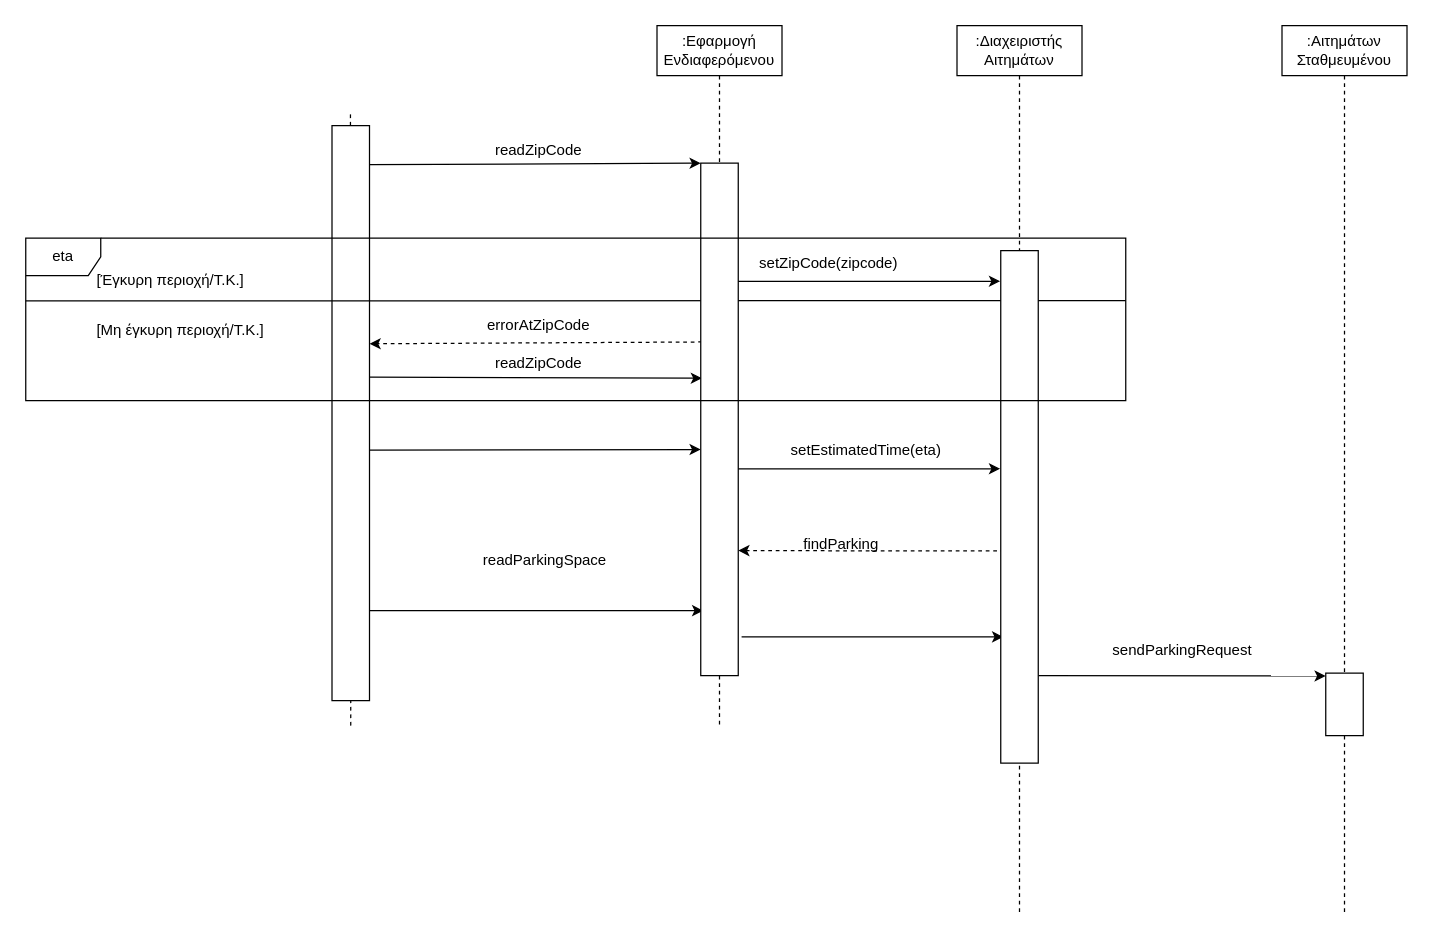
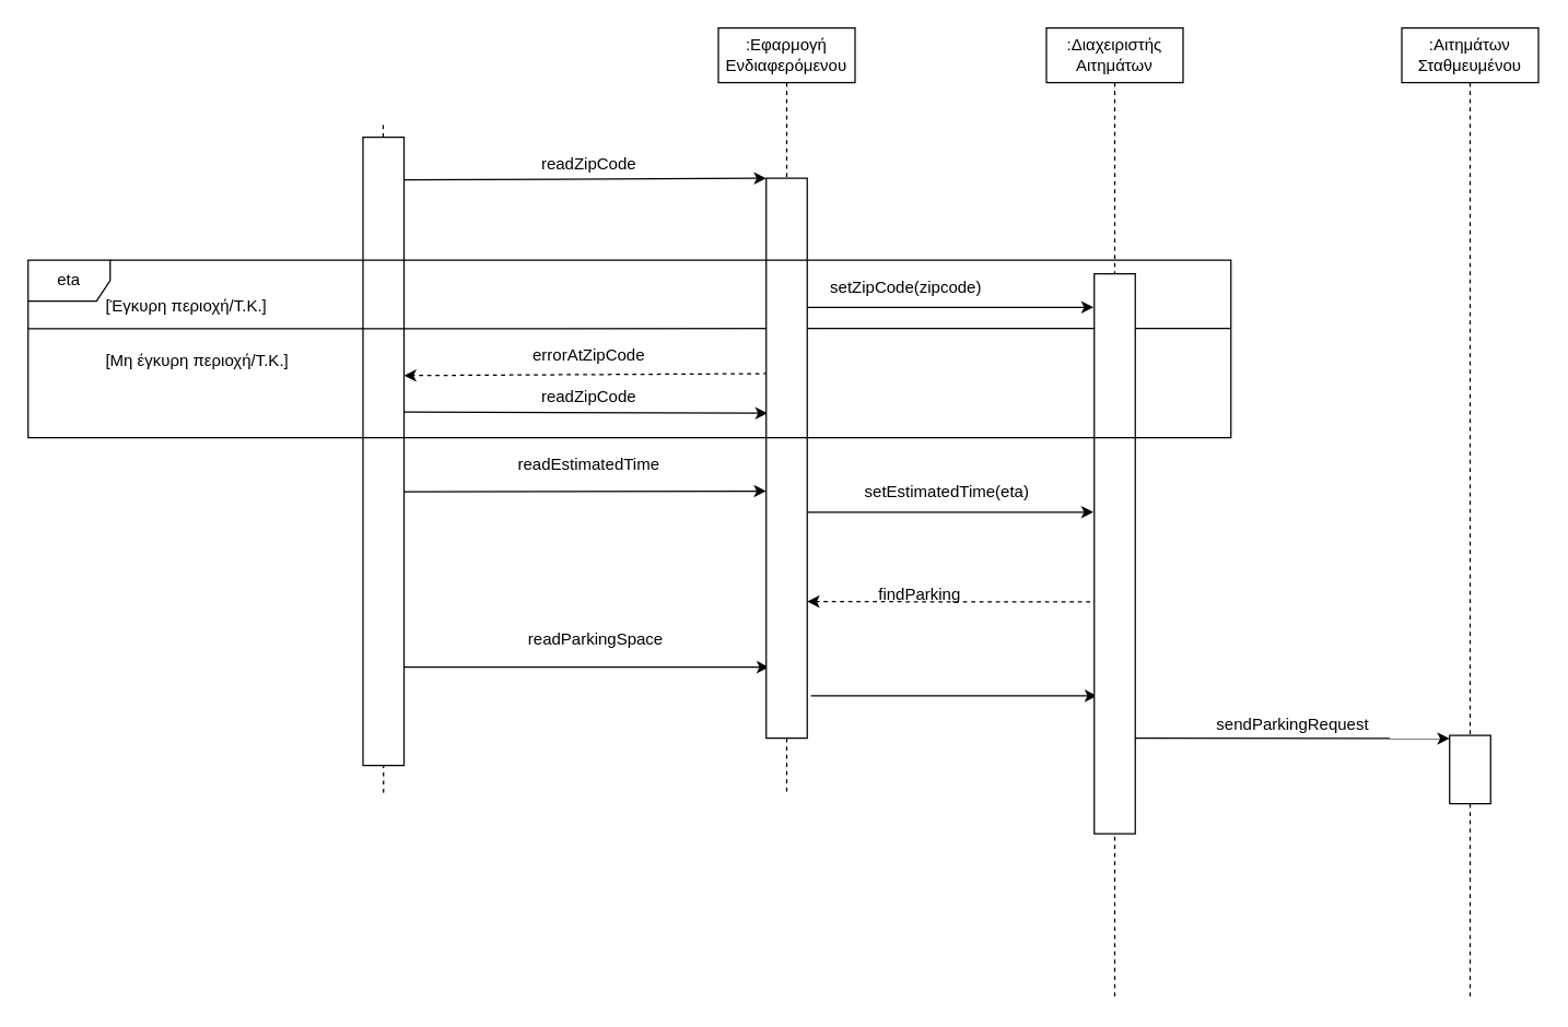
  <mxCell id="0" />
  <mxCell id="1" parent="0" />
  <mxCell id="2" value=":Εφαρμογή&lt;br&gt;Ενδιαφερόμενου" style="shape=umlLifeline;perimeter=lifelinePerimeter;whiteSpace=wrap;html=1;container=1;collapsible=0;recursiveResize=0;outlineConnect=0;" vertex="1" parent="1"><mxGeometry x="525" y="20" width="100" height="560" as="geometry" /></mxCell>
  <mxCell id="3" value="" style="endArrow=none;dashed=1;html=1;" edge="1" parent="1"><mxGeometry width="50" height="50" relative="1" as="geometry"><mxPoint x="280" y="580" as="sourcePoint" /><mxPoint x="279.76" y="90" as="targetPoint" /></mxGeometry></mxCell>
  <mxCell id="4" value=":Διαχειριστής&lt;br&gt;Αιτημάτων" style="shape=umlLifeline;perimeter=lifelinePerimeter;whiteSpace=wrap;html=1;container=1;collapsible=0;recursiveResize=0;outlineConnect=0;" vertex="1" parent="1"><mxGeometry x="765" y="20" width="100" height="710" as="geometry" /></mxCell>
  <mxCell id="5" value=":Αιτημάτων&lt;br&gt;Σταθμευμένου" style="shape=umlLifeline;perimeter=lifelinePerimeter;whiteSpace=wrap;html=1;container=1;collapsible=0;recursiveResize=0;outlineConnect=0;" vertex="1" parent="1"><mxGeometry x="1025" y="20" width="100" height="710" as="geometry" /></mxCell>
  <mxCell id="6" value="" style="rounded=0;whiteSpace=wrap;html=1;" vertex="1" parent="5"><mxGeometry x="35" y="518" width="30" height="50" as="geometry" /></mxCell>
  <mxCell id="7" value="" style="rounded=0;whiteSpace=wrap;html=1;" vertex="1" parent="1"><mxGeometry x="265" y="100" width="30" height="460" as="geometry" /></mxCell>
  <mxCell id="8" value="" style="endArrow=classic;html=1;exitX=1;exitY=0.068;exitDx=0;exitDy=0;exitPerimeter=0;entryX=0;entryY=0;entryDx=0;entryDy=0;" edge="1" parent="1" source="7" target="27"><mxGeometry width="50" height="50" relative="1" as="geometry"><mxPoint x="385" y="190" as="sourcePoint" /><mxPoint x="559.01" y="130.94" as="targetPoint" /></mxGeometry></mxCell>
  <mxCell id="9" value="readZipCode" style="text;html=1;align=center;verticalAlign=middle;resizable=0;points=[];autosize=1;" vertex="1" parent="1"><mxGeometry x="390" y="110" width="80" height="20" as="geometry" /></mxCell>
  <mxCell id="10" value="setZipCode(zipcode)" style="text;html=1;align=center;verticalAlign=middle;resizable=0;points=[];autosize=1;" vertex="1" parent="1"><mxGeometry x="597.43" y="200" width="130" height="20" as="geometry" /></mxCell>
  <mxCell id="11" value="setEstimatedTime(eta)" style="text;html=1;align=center;verticalAlign=middle;resizable=0;points=[];autosize=1;" vertex="1" parent="1"><mxGeometry x="622.43" y="350" width="140" height="20" as="geometry" /></mxCell>
  <mxCell id="12" value="" style="endArrow=classic;html=1;dashed=1;exitX=0.5;exitY=0.592;exitDx=0;exitDy=0;exitPerimeter=0;" edge="1" parent="1" source="4"><mxGeometry width="50" height="50" relative="1" as="geometry"><mxPoint x="810" y="440" as="sourcePoint" /><mxPoint x="590" y="440" as="targetPoint" /></mxGeometry></mxCell>
  <mxCell id="13" value="findParking" style="text;html=1;align=center;verticalAlign=middle;resizable=0;points=[];autosize=1;" vertex="1" parent="1"><mxGeometry x="632.43" y="425" width="80" height="20" as="geometry" /></mxCell>
- <mxCell id="14" value="readParkingSpace" style="text;html=1;align=center;verticalAlign=middle;resizable=0;points=[];autosize=1;" vertex="1" parent="1"><mxGeometry x="380" y="437.9" width="110" height="20" as="geometry" /></mxCell>
+ <mxCell id="14" value="readParkingSpace" style="text;html=1;align=center;verticalAlign=middle;resizable=0;points=[];autosize=1;" vertex="1" parent="1"><mxGeometry x="380" y="457.9" width="110" height="20" as="geometry" /></mxCell>
  <mxCell id="15" value="" style="endArrow=classic;html=1;entryX=0;entryY=0.046;entryDx=0;entryDy=0;entryPerimeter=0;" edge="1" parent="1" target="6"><mxGeometry width="50" height="50" relative="1" as="geometry"><mxPoint x="830" y="540" as="sourcePoint" /><mxPoint x="1060" y="540" as="targetPoint" /></mxGeometry></mxCell>
- <mxCell id="16" value="sendParkingRequest" style="text;html=1;align=center;verticalAlign=middle;resizable=0;points=[];autosize=1;" vertex="1" parent="1"><mxGeometry x="880" y="510" width="130" height="20" as="geometry" /></mxCell>
+ <mxCell id="16" value="sendParkingRequest" style="text;html=1;align=center;verticalAlign=middle;resizable=0;points=[];autosize=1;" vertex="1" parent="1"><mxGeometry x="880" y="520" width="130" height="20" as="geometry" /></mxCell>
  <mxCell id="17" value="" style="endArrow=classic;html=1;exitX=1.094;exitY=0.546;exitDx=0;exitDy=0;exitPerimeter=0;entryX=0.067;entryY=0.935;entryDx=0;entryDy=0;entryPerimeter=0;" edge="1" parent="1"><mxGeometry width="50" height="50" relative="1" as="geometry"><mxPoint x="295" y="488.04" as="sourcePoint" /><mxPoint x="562.01" y="488" as="targetPoint" /></mxGeometry></mxCell>
  <mxCell id="18" value="[Έγκυρη περιοχή/T.Κ.]" style="text;html=1;" vertex="1" parent="1"><mxGeometry x="75" y="210" width="140" height="30" as="geometry" /></mxCell>
  <mxCell id="19" value="" style="endArrow=none;html=1;" edge="1" parent="1"><mxGeometry width="50" height="50" relative="1" as="geometry"><mxPoint x="20" y="240.29" as="sourcePoint" /><mxPoint x="900" y="240" as="targetPoint" /></mxGeometry></mxCell>
  <mxCell id="20" value="[Μη έγκυρη περιοχή/T.Κ.]" style="text;html=1;" vertex="1" parent="1"><mxGeometry x="75" y="250" width="120" height="30" as="geometry" /></mxCell>
  <mxCell id="21" value="" style="endArrow=classic;html=1;exitX=1;exitY=0.068;exitDx=0;exitDy=0;exitPerimeter=0;entryX=0;entryY=0.585;entryDx=0;entryDy=0;entryPerimeter=0;" edge="1" parent="1"><mxGeometry width="50" height="50" relative="1" as="geometry"><mxPoint x="295" y="359.5" as="sourcePoint" /><mxPoint x="560" y="359.1" as="targetPoint" /></mxGeometry></mxCell>
+ <mxCell id="22" value="readEstimatedTime" style="text;html=1;align=center;verticalAlign=middle;resizable=0;points=[];autosize=1;" vertex="1" parent="1"><mxGeometry x="370" y="330" width="120" height="20" as="geometry" /></mxCell>
  <mxCell id="23" value="" style="endArrow=classic;html=1;dashed=1;exitX=0.033;exitY=0.398;exitDx=0;exitDy=0;exitPerimeter=0;" edge="1" parent="1"><mxGeometry width="50" height="50" relative="1" as="geometry"><mxPoint x="560.99" y="273.08" as="sourcePoint" /><mxPoint x="295" y="274.5" as="targetPoint" /></mxGeometry></mxCell>
  <mxCell id="24" value="errorAtZipCode" style="text;html=1;align=center;verticalAlign=middle;resizable=0;points=[];autosize=1;" vertex="1" parent="1"><mxGeometry x="380" y="250" width="100" height="20" as="geometry" /></mxCell>
  <mxCell id="25" value="" style="endArrow=classic;html=1;exitX=1;exitY=0.068;exitDx=0;exitDy=0;exitPerimeter=0;entryX=0.033;entryY=0.461;entryDx=0;entryDy=0;entryPerimeter=0;" edge="1" parent="1"><mxGeometry width="50" height="50" relative="1" as="geometry"><mxPoint x="295" y="301.12" as="sourcePoint" /><mxPoint x="560.99" y="302.06" as="targetPoint" /></mxGeometry></mxCell>
  <mxCell id="26" value="readZipCode" style="text;html=1;align=center;verticalAlign=middle;resizable=0;points=[];autosize=1;" vertex="1" parent="1"><mxGeometry x="390" y="280" width="80" height="20" as="geometry" /></mxCell>
  <mxCell id="27" value="" style="rounded=0;whiteSpace=wrap;html=1;" vertex="1" parent="1"><mxGeometry x="560" y="130" width="30" height="410" as="geometry" /></mxCell>
  <mxCell id="28" value="" style="endArrow=classic;html=1;" edge="1" parent="1"><mxGeometry width="50" height="50" relative="1" as="geometry"><mxPoint x="590" y="224.5" as="sourcePoint" /><mxPoint x="799.5" y="224.5" as="targetPoint" /></mxGeometry></mxCell>
  <mxCell id="29" value="" style="endArrow=classic;html=1;" edge="1" parent="1"><mxGeometry width="50" height="50" relative="1" as="geometry"><mxPoint x="590" y="374.5" as="sourcePoint" /><mxPoint x="799.5" y="374.5" as="targetPoint" /></mxGeometry></mxCell>
  <mxCell id="30" value="" style="endArrow=classic;html=1;" edge="1" parent="1"><mxGeometry width="50" height="50" relative="1" as="geometry"><mxPoint x="592.68" y="509" as="sourcePoint" /><mxPoint x="802" y="509" as="targetPoint" /></mxGeometry></mxCell>
  <mxCell id="31" value="" style="rounded=0;whiteSpace=wrap;html=1;" vertex="1" parent="1"><mxGeometry x="800" y="200" width="30" height="410" as="geometry" /></mxCell>
  <mxCell id="32" value="eta" style="shape=umlFrame;whiteSpace=wrap;html=1;" vertex="1" parent="1"><mxGeometry x="20" y="190" width="880" height="130" as="geometry" /></mxCell>
